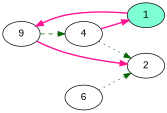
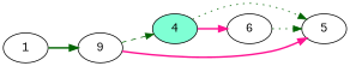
  digraph {
    fontname="Liberation Mono"
    rankdir=LR
    node [fillcolor=white fontname="Liberation Mono" style=filled]
    edge [color=darkgreen fontname="Liberation Mono" style=bold]
    n1 [label=9]
-   1 [fillcolor=aquamarine]
-   4
-   5 [label=2]
+   1
+   4 [fillcolor=aquamarine]
+   5
    6
    n1 -> 4 [style=dashed]
    n1 -> 5 [color=deeppink]
-   1 -> n1 [color=deeppink]
-   4 -> 1 [color=deeppink]
+   1 -> n1
+   4 -> 6 [color=deeppink]
    4 -> 5 [style=dotted]
    6 -> 5 [style=dotted]
  }
